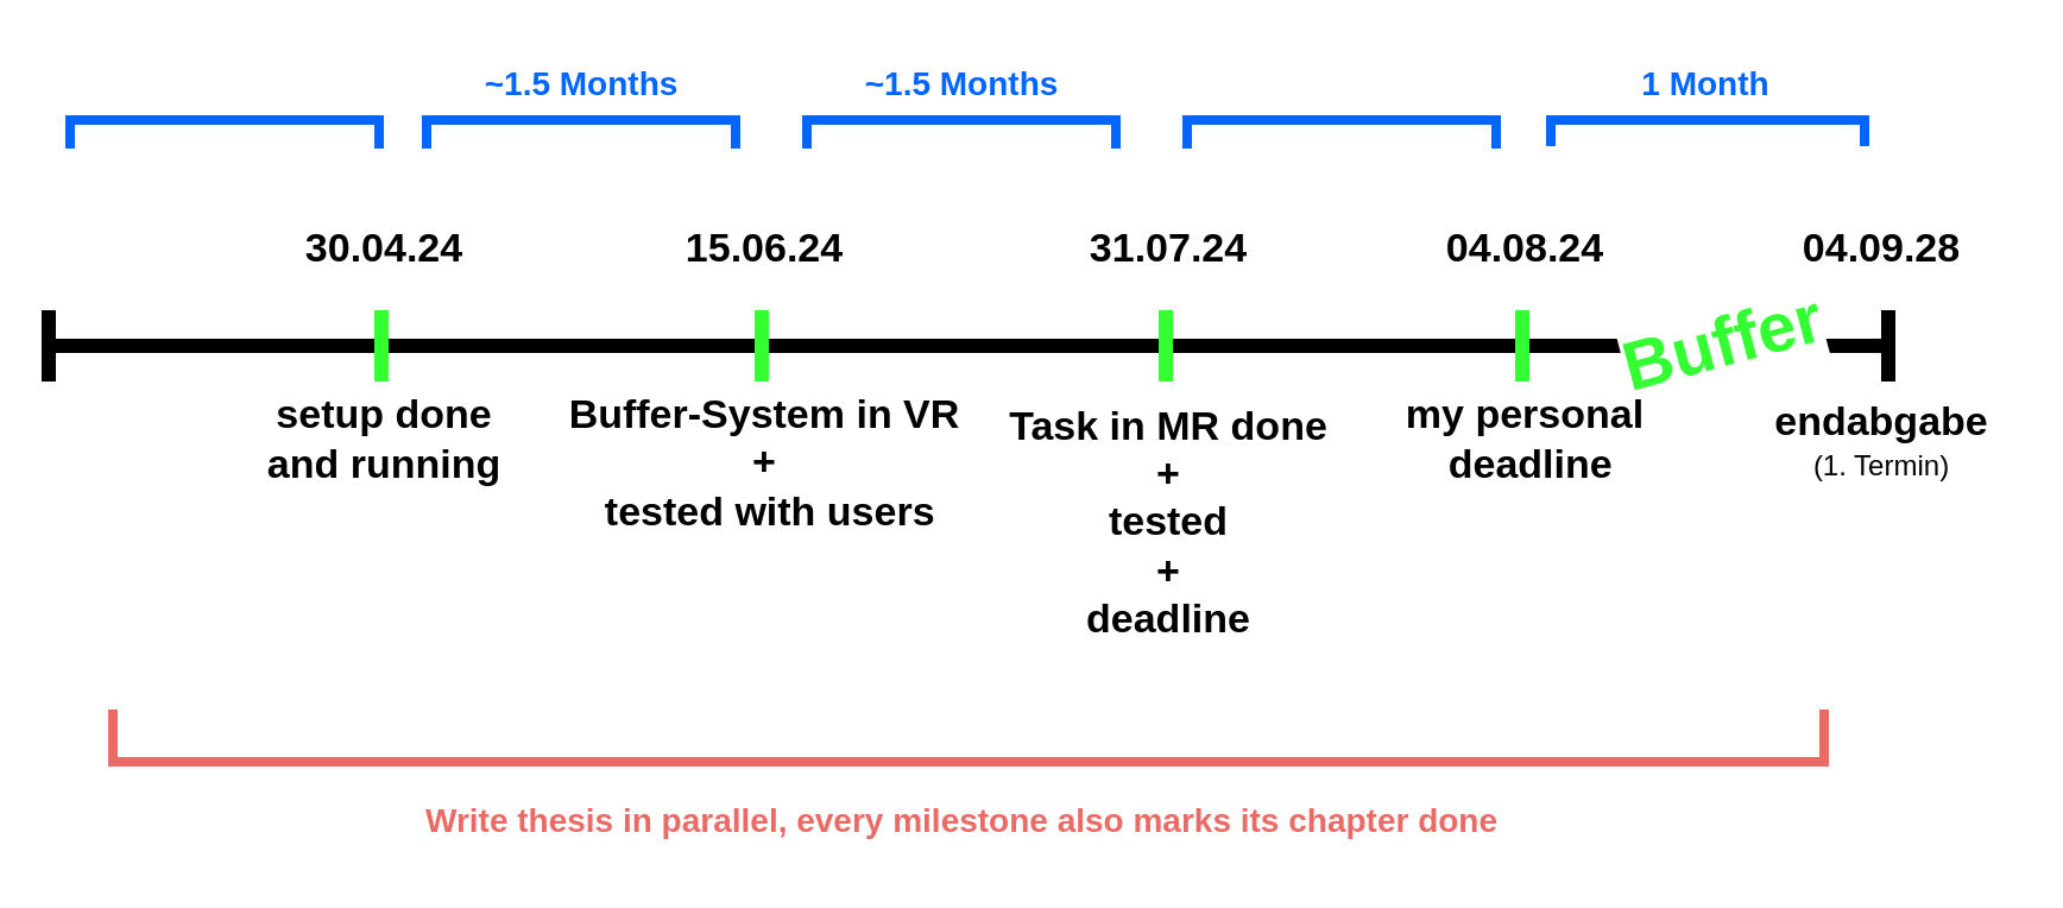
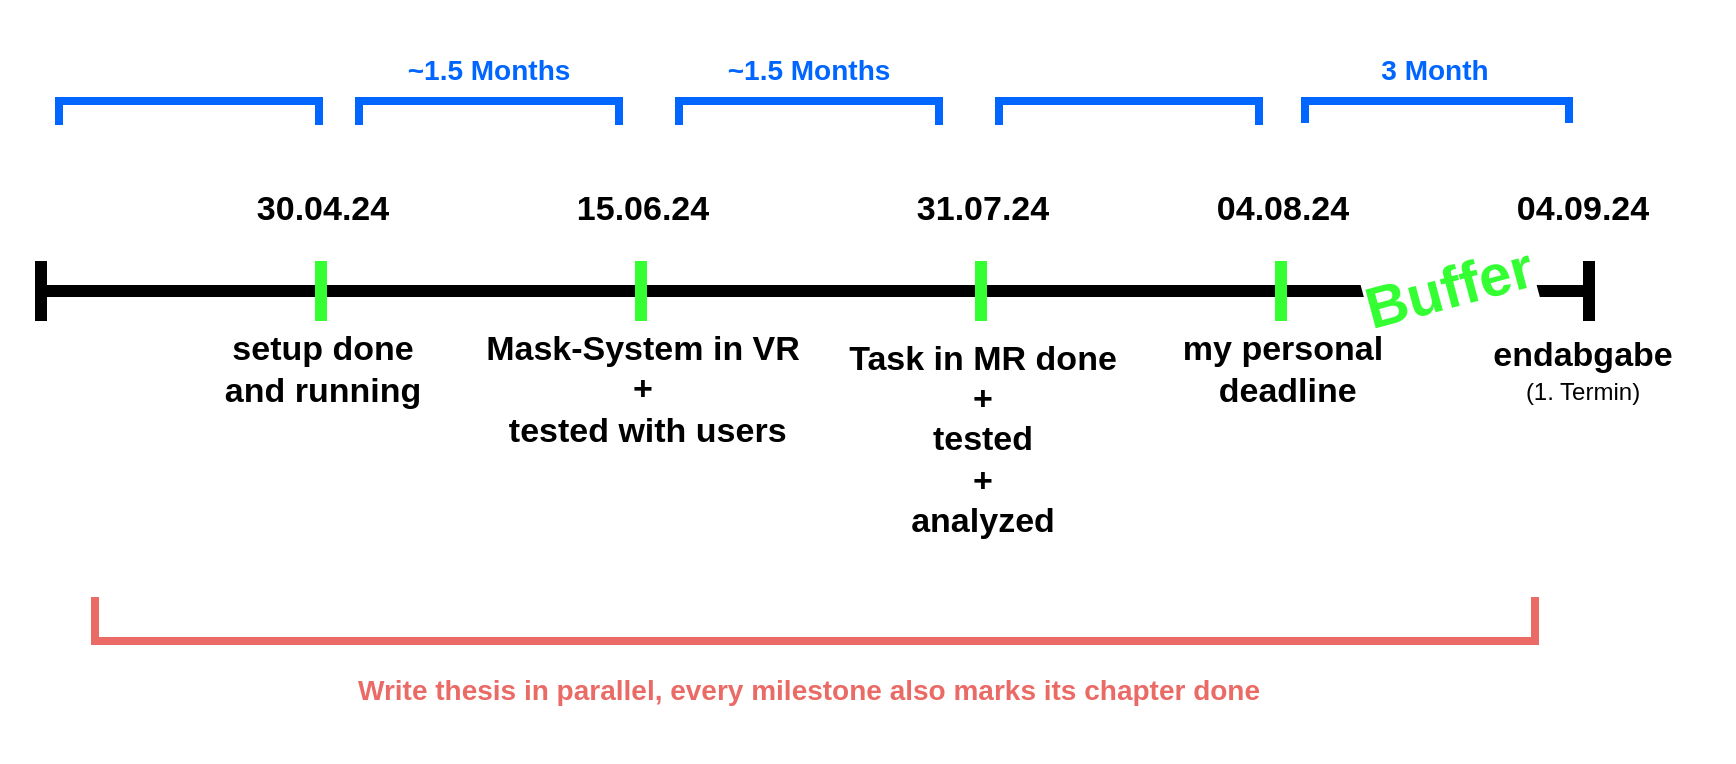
  <mxCell id="0" />
  <mxCell id="1" parent="0" />
  <mxCell id="2" value="" style="shape=crossbar;whiteSpace=wrap;html=1;rounded=1;strokeWidth=6;" vertex="1" parent="1"><mxGeometry x="20" y="130" width="774" height="30" as="geometry" /></mxCell>
  <mxCell id="3" value="" style="endArrow=none;html=1;rounded=0;strokeWidth=6;strokeColor=#33FF33;" edge="1" parent="1"><mxGeometry width="50" height="50" relative="1" as="geometry"><mxPoint x="160" y="160" as="sourcePoint" /><mxPoint x="160" y="130" as="targetPoint" /></mxGeometry></mxCell>
  <mxCell id="4" value="&lt;b style=&quot;border-color: var(--border-color);&quot;&gt;&lt;font style=&quot;border-color: var(--border-color); font-size: 17px;&quot;&gt;30.04.24&lt;/font&gt;&lt;/b&gt;" style="text;html=1;align=center;verticalAlign=middle;resizable=0;points=[];autosize=1;strokeColor=none;fillColor=none;" vertex="1" parent="1"><mxGeometry x="116" y="90" width="90" height="30" as="geometry" /></mxCell>
  <mxCell id="5" value="&lt;b&gt;&lt;font style=&quot;font-size: 17px;&quot;&gt;setup done &lt;br&gt;and running&lt;/font&gt;&lt;/b&gt;" style="text;html=1;align=center;verticalAlign=middle;resizable=0;points=[];autosize=1;strokeColor=none;fillColor=none;" vertex="1" parent="1"><mxGeometry x="101" y="160" width="120" height="50" as="geometry" /></mxCell>
  <mxCell id="6" value="" style="endArrow=none;html=1;rounded=0;strokeWidth=6;strokeColor=#33FF33;" edge="1" parent="1"><mxGeometry width="50" height="50" relative="1" as="geometry"><mxPoint x="320" y="160" as="sourcePoint" /><mxPoint x="320" y="130" as="targetPoint" /></mxGeometry></mxCell>
  <mxCell id="7" value="&lt;b style=&quot;border-color: var(--border-color);&quot;&gt;&lt;font style=&quot;border-color: var(--border-color); font-size: 17px;&quot;&gt;15.06.24&lt;/font&gt;&lt;/b&gt;" style="text;html=1;align=center;verticalAlign=middle;resizable=0;points=[];autosize=1;strokeColor=none;fillColor=none;" vertex="1" parent="1"><mxGeometry x="276" y="90" width="90" height="30" as="geometry" /></mxCell>
- <mxCell id="8" value="&lt;span style=&quot;font-size: 17px;&quot;&gt;&lt;b&gt;Buffer-System in VR &lt;br&gt;+&lt;br&gt;&amp;nbsp;tested with users&lt;/b&gt;&lt;/span&gt;" style="text;html=1;align=center;verticalAlign=middle;resizable=0;points=[];autosize=1;strokeColor=none;fillColor=none;" vertex="1" parent="1"><mxGeometry x="231" y="160" width="180" height="70" as="geometry" /></mxCell>
+ <mxCell id="8" value="&lt;span style=&quot;font-size: 17px;&quot;&gt;&lt;b&gt;Mask-System in VR &lt;br&gt;+&lt;br&gt;&amp;nbsp;tested with users&lt;/b&gt;&lt;/span&gt;" style="text;html=1;align=center;verticalAlign=middle;resizable=0;points=[];autosize=1;strokeColor=none;fillColor=none;" vertex="1" parent="1"><mxGeometry x="231" y="160" width="180" height="70" as="geometry" /></mxCell>
  <mxCell id="9" value="" style="endArrow=none;html=1;rounded=0;strokeWidth=6;strokeColor=#33FF33;" edge="1" parent="1"><mxGeometry width="50" height="50" relative="1" as="geometry"><mxPoint x="490" y="160" as="sourcePoint" /><mxPoint x="490" y="130" as="targetPoint" /></mxGeometry></mxCell>
  <mxCell id="10" value="&lt;b style=&quot;border-color: var(--border-color);&quot;&gt;&lt;font style=&quot;border-color: var(--border-color); font-size: 17px;&quot;&gt;31.07.24&lt;/font&gt;&lt;/b&gt;" style="text;html=1;align=center;verticalAlign=middle;resizable=0;points=[];autosize=1;strokeColor=none;fillColor=none;" vertex="1" parent="1"><mxGeometry x="446" y="90" width="90" height="30" as="geometry" /></mxCell>
- <mxCell id="11" value="&lt;span style=&quot;font-size: 17px;&quot;&gt;&lt;b&gt;Task in MR done &lt;br&gt;+ &lt;br&gt;tested &lt;br&gt;+ &lt;br&gt;deadline&lt;/b&gt;&lt;/span&gt;" style="text;html=1;align=center;verticalAlign=middle;resizable=0;points=[];autosize=1;strokeColor=none;fillColor=none;" vertex="1" parent="1"><mxGeometry x="411" y="160" width="160" height="120" as="geometry" /></mxCell>
+ <mxCell id="11" value="&lt;span style=&quot;font-size: 17px;&quot;&gt;&lt;b&gt;Task in MR done &lt;br&gt;+ &lt;br&gt;tested &lt;br&gt;+ &lt;br&gt;analyzed&lt;/b&gt;&lt;/span&gt;" style="text;html=1;align=center;verticalAlign=middle;resizable=0;points=[];autosize=1;strokeColor=none;fillColor=none;" vertex="1" parent="1"><mxGeometry x="411" y="160" width="160" height="120" as="geometry" /></mxCell>
  <mxCell id="12" value="" style="endArrow=none;html=1;rounded=0;strokeWidth=6;strokeColor=#33FF33;" edge="1" parent="1"><mxGeometry width="50" height="50" relative="1" as="geometry"><mxPoint x="640" y="160" as="sourcePoint" /><mxPoint x="640" y="130" as="targetPoint" /></mxGeometry></mxCell>
  <mxCell id="13" value="&lt;b style=&quot;border-color: var(--border-color);&quot;&gt;&lt;font style=&quot;border-color: var(--border-color); font-size: 17px;&quot;&gt;04.08.24&lt;/font&gt;&lt;/b&gt;" style="text;html=1;align=center;verticalAlign=middle;resizable=0;points=[];autosize=1;strokeColor=none;fillColor=none;" vertex="1" parent="1"><mxGeometry x="596" y="90" width="90" height="30" as="geometry" /></mxCell>
- <mxCell id="14" value="&lt;b style=&quot;border-color: var(--border-color);&quot;&gt;&lt;font style=&quot;border-color: var(--border-color); font-size: 17px;&quot;&gt;04.09.28&lt;/font&gt;&lt;/b&gt;" style="text;html=1;align=center;verticalAlign=middle;resizable=0;points=[];autosize=1;strokeColor=none;fillColor=none;" vertex="1" parent="1"><mxGeometry x="746" y="90" width="90" height="30" as="geometry" /></mxCell>
+ <mxCell id="14" value="&lt;b style=&quot;border-color: var(--border-color);&quot;&gt;&lt;font style=&quot;border-color: var(--border-color); font-size: 17px;&quot;&gt;04.09.24&lt;/font&gt;&lt;/b&gt;" style="text;html=1;align=center;verticalAlign=middle;resizable=0;points=[];autosize=1;strokeColor=none;fillColor=none;" vertex="1" parent="1"><mxGeometry x="746" y="90" width="90" height="30" as="geometry" /></mxCell>
  <mxCell id="15" value="&lt;span style=&quot;font-size: 17px;&quot;&gt;&lt;b&gt;endabgabe&lt;br&gt;&lt;/b&gt;&lt;/span&gt;(1. Termin)" style="text;html=1;align=center;verticalAlign=middle;resizable=0;points=[];autosize=1;strokeColor=none;fillColor=none;" vertex="1" parent="1"><mxGeometry x="736" y="160" width="110" height="50" as="geometry" /></mxCell>
  <mxCell id="16" value="&lt;p style=&quot;line-height: 120%;&quot;&gt;&lt;font size=&quot;1&quot; color=&quot;#33ff33&quot;&gt;&lt;b style=&quot;font-size: 29px;&quot;&gt;Buffer&lt;/b&gt;&lt;/font&gt;&lt;/p&gt;" style="text;html=1;align=center;verticalAlign=middle;resizable=0;points=[];autosize=1;fillStyle=solid;opacity=60;rotation=-15;flipH=1;flipV=0;imageWidth=24;imageHeight=24;rounded=0;shadow=0;glass=0;fillColor=none;horizontal=1;fontStyle=0;labelBackgroundColor=default;" vertex="1" parent="1"><mxGeometry x="670" y="117" width="110" height="60" as="geometry" /></mxCell>
  <mxCell id="17" value="&lt;span style=&quot;font-size: 17px;&quot;&gt;&lt;b&gt;my personal&lt;br&gt;&amp;nbsp;deadline&lt;/b&gt;&lt;/span&gt;" style="text;html=1;align=center;verticalAlign=middle;resizable=0;points=[];autosize=1;strokeColor=none;fillColor=none;" vertex="1" parent="1"><mxGeometry x="581" y="160" width="120" height="50" as="geometry" /></mxCell>
  <mxCell id="18" value="" style="shape=partialRectangle;whiteSpace=wrap;html=1;bottom=1;right=1;left=1;top=0;fillColor=none;routingCenterX=-0.5;strokeWidth=4;rotation=-180;strokeColor=#0066FF;" vertex="1" parent="1"><mxGeometry x="29" y="50" width="130" height="10" as="geometry" /></mxCell>
  <mxCell id="19" value="" style="shape=partialRectangle;whiteSpace=wrap;html=1;bottom=1;right=1;left=1;top=0;fillColor=none;routingCenterX=-0.5;strokeWidth=4;rotation=-180;strokeColor=#0066FF;" vertex="1" parent="1"><mxGeometry x="179" y="50" width="130" height="10" as="geometry" /></mxCell>
  <mxCell id="20" value="&lt;font size=&quot;1&quot; style=&quot;&quot; color=&quot;#0066ff&quot;&gt;&lt;b style=&quot;font-size: 14px;&quot;&gt;~1.5 Months&lt;/b&gt;&lt;/font&gt;" style="text;html=1;align=center;verticalAlign=middle;resizable=0;points=[];autosize=1;strokeColor=none;fillColor=none;" vertex="1" parent="1"><mxGeometry x="194" y="20" width="100" height="30" as="geometry" /></mxCell>
  <mxCell id="21" value="" style="shape=partialRectangle;whiteSpace=wrap;html=1;bottom=1;right=1;left=1;top=0;fillColor=none;routingCenterX=-0.5;strokeWidth=4;rotation=-180;strokeColor=#0066FF;" vertex="1" parent="1"><mxGeometry x="339" y="50" width="130" height="10" as="geometry" /></mxCell>
  <mxCell id="22" value="&lt;font size=&quot;1&quot; style=&quot;&quot; color=&quot;#0066ff&quot;&gt;&lt;b style=&quot;font-size: 14px;&quot;&gt;~1.5 Months&lt;/b&gt;&lt;/font&gt;" style="text;html=1;align=center;verticalAlign=middle;resizable=0;points=[];autosize=1;strokeColor=none;fillColor=none;" vertex="1" parent="1"><mxGeometry x="354" y="20" width="100" height="30" as="geometry" /></mxCell>
  <mxCell id="23" value="" style="shape=partialRectangle;whiteSpace=wrap;html=1;bottom=1;right=1;left=1;top=0;fillColor=none;routingCenterX=-0.5;strokeWidth=4;rotation=-180;strokeColor=#0066FF;" vertex="1" parent="1"><mxGeometry x="499" y="50" width="130" height="10" as="geometry" /></mxCell>
  <mxCell id="24" value="" style="shape=partialRectangle;whiteSpace=wrap;html=1;bottom=1;right=1;left=1;top=0;fillColor=none;routingCenterX=-0.5;strokeWidth=4;rotation=-180;strokeColor=#0066FF;" vertex="1" parent="1"><mxGeometry x="652" y="50" width="132" height="9" as="geometry" /></mxCell>
- <mxCell id="25" value="&lt;font size=&quot;1&quot; style=&quot;&quot; color=&quot;#0066ff&quot;&gt;&lt;b style=&quot;font-size: 14px;&quot;&gt;1 Month&lt;/b&gt;&lt;/font&gt;" style="text;html=1;align=center;verticalAlign=middle;resizable=0;points=[];autosize=1;strokeColor=none;fillColor=none;" vertex="1" parent="1"><mxGeometry x="677" y="20" width="80" height="30" as="geometry" /></mxCell>
+ <mxCell id="25" value="&lt;font size=&quot;1&quot; style=&quot;&quot; color=&quot;#0066ff&quot;&gt;&lt;b style=&quot;font-size: 14px;&quot;&gt;3 Month&lt;/b&gt;&lt;/font&gt;" style="text;html=1;align=center;verticalAlign=middle;resizable=0;points=[];autosize=1;strokeColor=none;fillColor=none;" vertex="1" parent="1"><mxGeometry x="677" y="20" width="80" height="30" as="geometry" /></mxCell>
  <mxCell id="26" value="" style="shape=partialRectangle;whiteSpace=wrap;html=1;bottom=1;right=1;left=1;top=0;fillColor=none;routingCenterX=-0.5;strokeWidth=4;rotation=0;strokeColor=#EA6B66;" vertex="1" parent="1"><mxGeometry x="47" y="300" width="720" height="20" as="geometry" /></mxCell>
  <mxCell id="27" value="&lt;font color=&quot;#ea6b66&quot; size=&quot;1&quot; style=&quot;&quot;&gt;&lt;b style=&quot;font-size: 14px;&quot;&gt;Write thesis in parallel, every milestone also marks its chapter done&lt;/b&gt;&lt;/font&gt;" style="text;html=1;align=center;verticalAlign=middle;resizable=0;points=[];autosize=1;strokeColor=none;fillColor=none;" vertex="1" parent="1"><mxGeometry x="169" y="330" width="470" height="30" as="geometry" /></mxCell>
